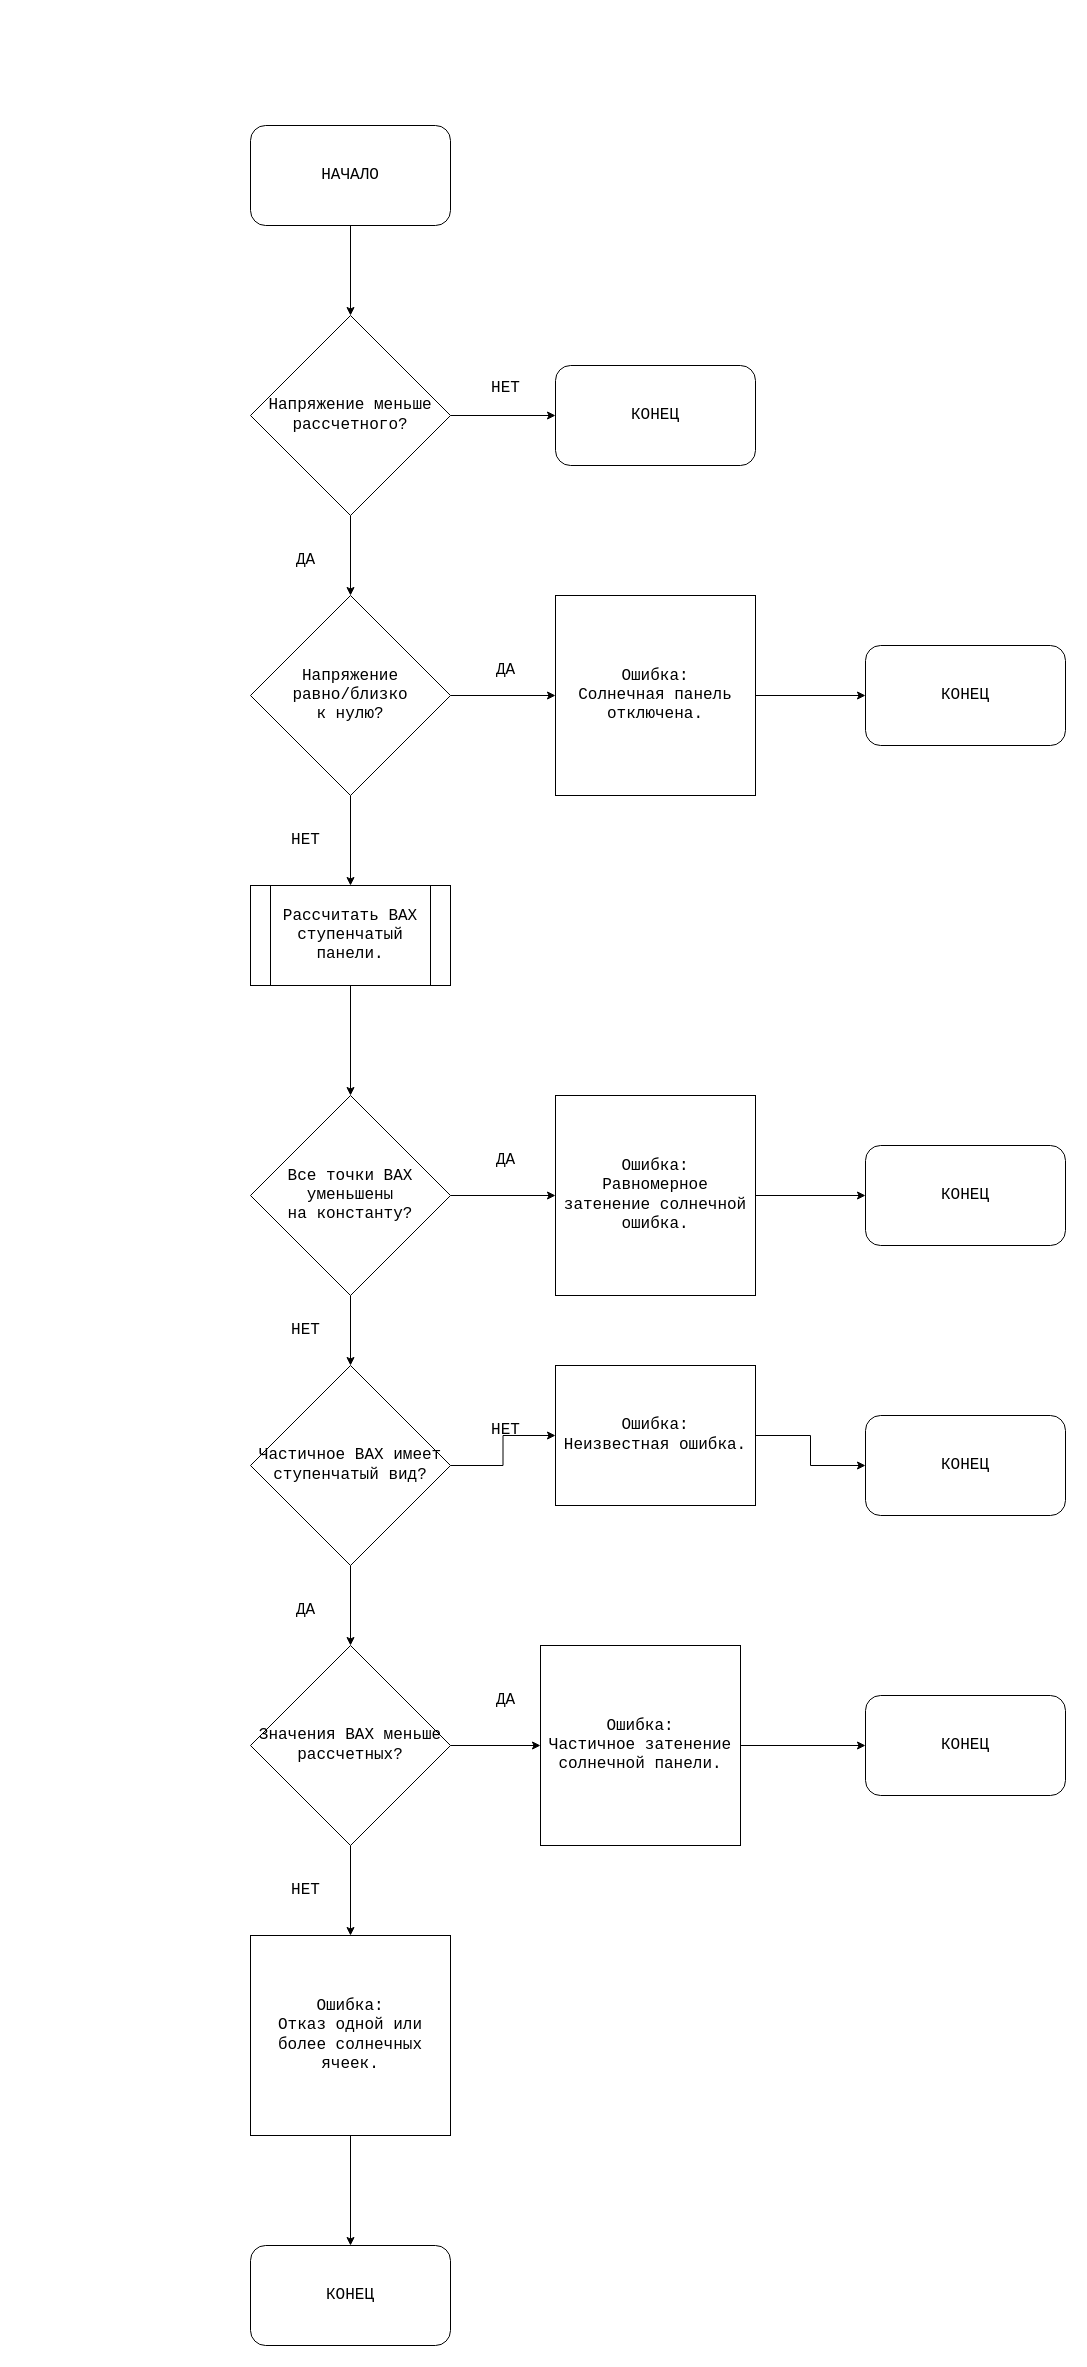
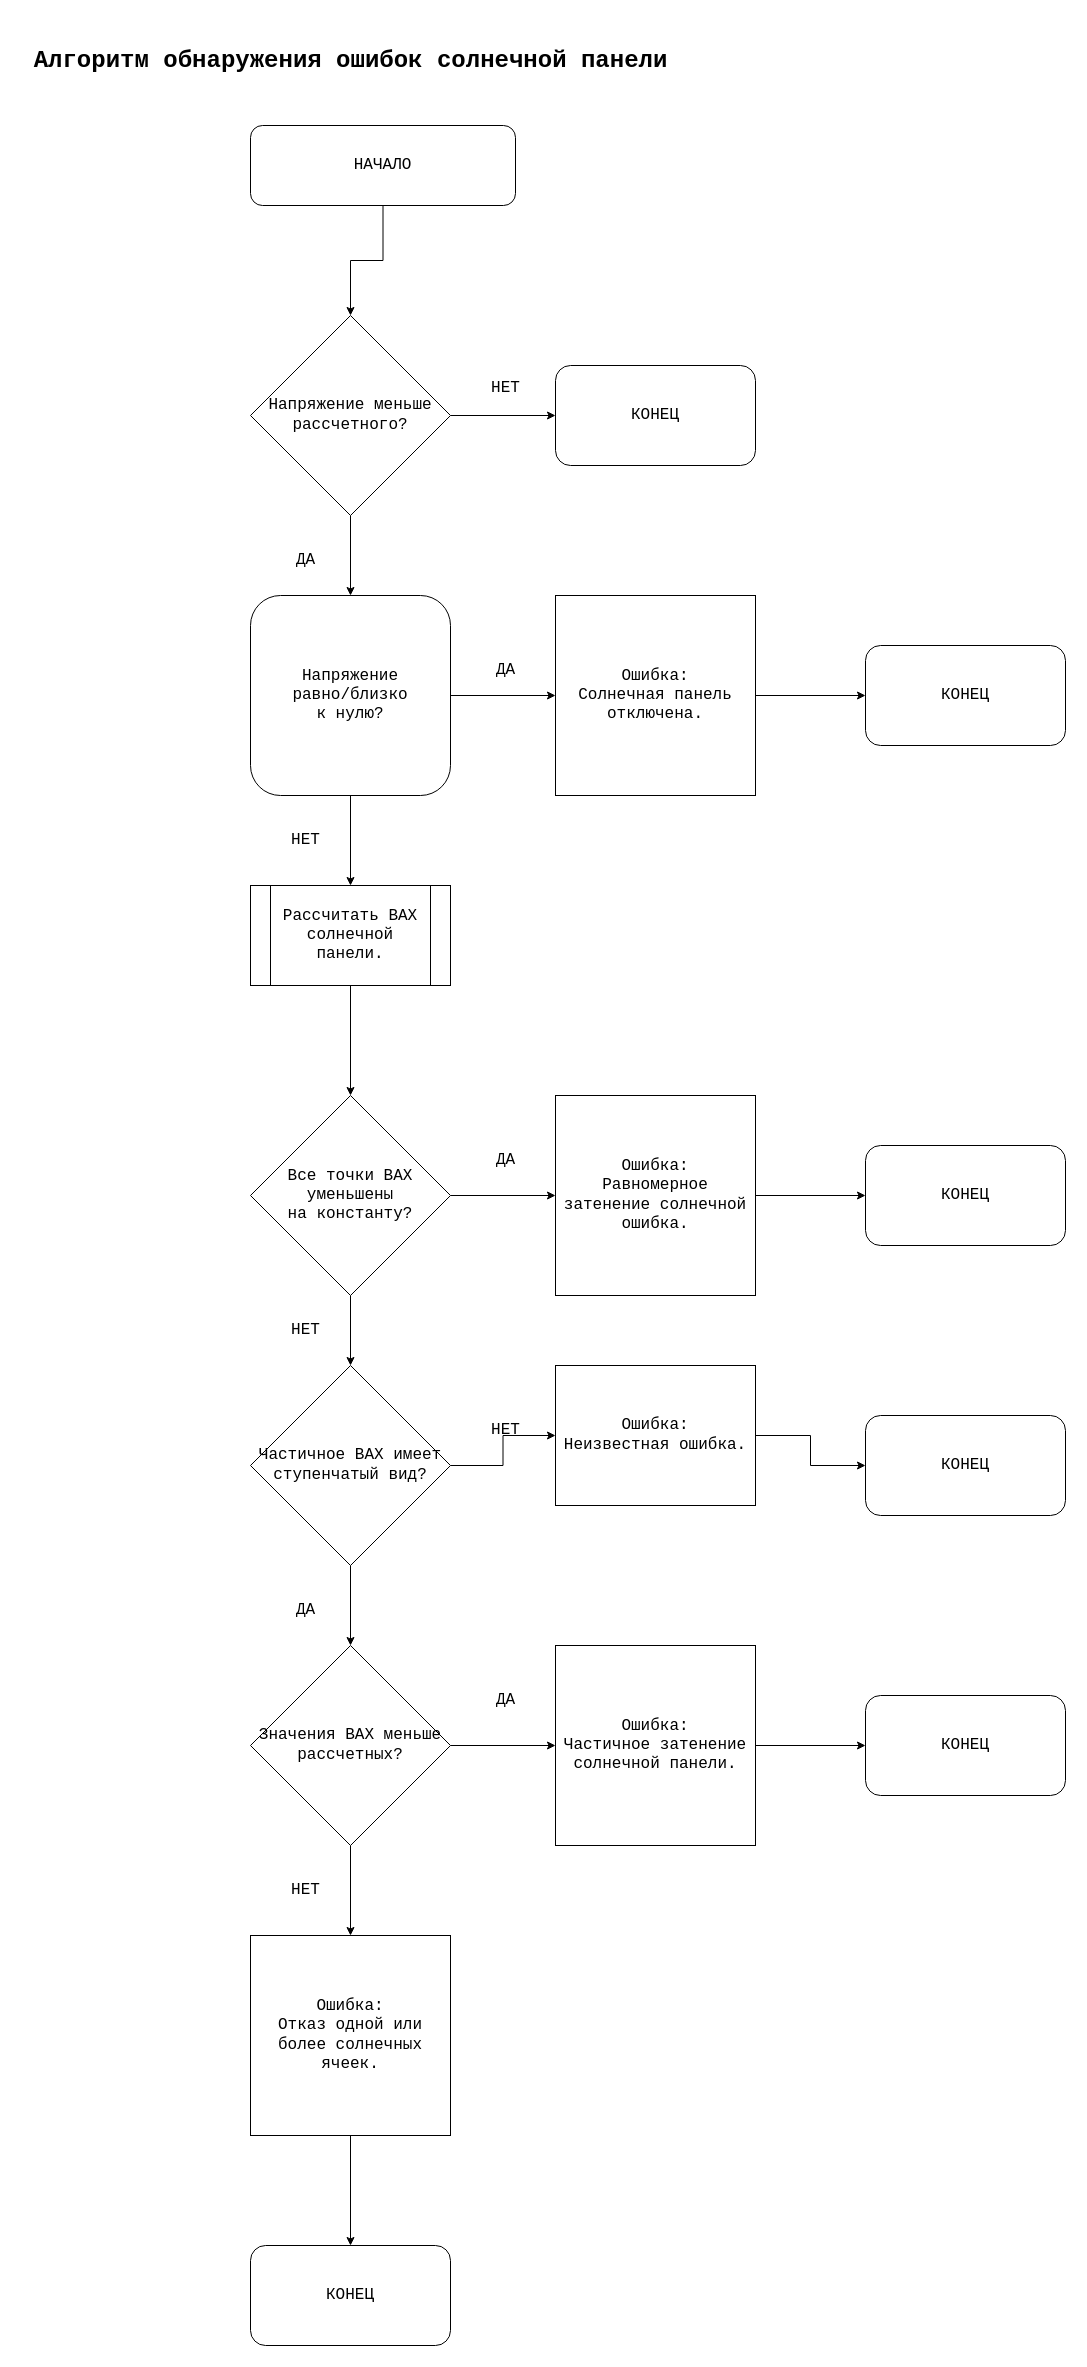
  <mxCell id="0" />
  <mxCell id="1" parent="0" />
+ <mxCell id="2" value="&lt;h1&gt;&lt;font face=&quot;Courier New&quot;&gt;Алгоритм обнаружения ошибок солнечной панели&lt;/font&gt;&lt;/h1&gt;" style="text;html=1;align=center;verticalAlign=middle;resizable=0;points=[];autosize=1;strokeColor=none;fillColor=none;" parent="1" vertex="1"><mxGeometry x="20" y="20" width="660" height="80" as="geometry" /></mxCell>
  <mxCell id="3" value="" style="edgeStyle=orthogonalEdgeStyle;rounded=0;orthogonalLoop=1;jettySize=auto;html=1;fontSize=16;fontFamily=Courier New;" parent="1" source="4" target="7" edge="1"><mxGeometry relative="1" as="geometry" /></mxCell>
- <mxCell id="4" value="&lt;font&gt;НАЧАЛО&lt;/font&gt;" style="rounded=1;whiteSpace=wrap;html=1;fontSize=16;fontFamily=Courier New;" parent="1" vertex="1"><mxGeometry x="250" y="125" width="200" height="100" as="geometry" /></mxCell>
+ <mxCell id="4" value="&lt;font&gt;НАЧАЛО&lt;/font&gt;" style="rounded=1;whiteSpace=wrap;html=1;fontSize=16;fontFamily=Courier New;" parent="1" vertex="1"><mxGeometry x="250" y="125" width="265" height="80" as="geometry" /></mxCell>
  <mxCell id="5" value="" style="edgeStyle=orthogonalEdgeStyle;rounded=0;orthogonalLoop=1;jettySize=auto;html=1;fontSize=16;fontFamily=Courier New;" parent="1" source="7" target="12" edge="1"><mxGeometry relative="1" as="geometry" /></mxCell>
  <mxCell id="6" style="edgeStyle=orthogonalEdgeStyle;rounded=0;orthogonalLoop=1;jettySize=auto;html=1;entryX=0;entryY=0.5;entryDx=0;entryDy=0;fontSize=16;fontFamily=Courier New;" parent="1" source="7" target="25" edge="1"><mxGeometry relative="1" as="geometry" /></mxCell>
  <mxCell id="7" value="&lt;span&gt;Напряжение меньше рассчетного?&lt;/span&gt;" style="rhombus;whiteSpace=wrap;html=1;fontSize=16;fontFamily=Courier New;" parent="1" vertex="1"><mxGeometry x="250" y="315" width="200" height="200" as="geometry" /></mxCell>
  <mxCell id="8" value="" style="edgeStyle=orthogonalEdgeStyle;rounded=0;orthogonalLoop=1;jettySize=auto;html=1;fontSize=16;fontFamily=Courier New;" parent="1" source="9" target="24" edge="1"><mxGeometry relative="1" as="geometry" /></mxCell>
  <mxCell id="9" value="&lt;div&gt;&lt;font&gt;Ошибка:&lt;/font&gt;&lt;/div&gt;&lt;div&gt;&lt;font&gt;Отказ одной или более солнечных ячеек.&lt;/font&gt;&lt;/div&gt;" style="whiteSpace=wrap;html=1;aspect=fixed;fontSize=16;fontFamily=Courier New;" parent="1" vertex="1"><mxGeometry x="250" y="1935" width="200" height="200" as="geometry" /></mxCell>
  <mxCell id="10" value="" style="edgeStyle=orthogonalEdgeStyle;rounded=0;orthogonalLoop=1;jettySize=auto;html=1;fontSize=16;fontFamily=Courier New;" parent="1" source="12" target="14" edge="1"><mxGeometry relative="1" as="geometry" /></mxCell>
  <mxCell id="11" value="" style="edgeStyle=orthogonalEdgeStyle;rounded=0;orthogonalLoop=1;jettySize=auto;html=1;fontSize=16;fontFamily=Courier New;" parent="1" source="12" target="29" edge="1"><mxGeometry relative="1" as="geometry" /></mxCell>
- <mxCell id="12" value="&lt;div&gt;&lt;font&gt;Напряжение&lt;br&gt;&lt;/font&gt;&lt;span style=&quot;background-color: transparent; color: light-dark(rgb(0, 0, 0), rgb(255, 255, 255));&quot;&gt;равно/близко&lt;/span&gt;&lt;/div&gt;&lt;div&gt;&lt;font&gt;к нулю?&lt;/font&gt;&lt;/div&gt;" style="rhombus;whiteSpace=wrap;html=1;fontSize=16;fontFamily=Courier New;" parent="1" vertex="1"><mxGeometry x="250" y="595" width="200" height="200" as="geometry" /></mxCell>
+ <mxCell id="12" value="&lt;div&gt;&lt;font&gt;Напряжение&lt;br&gt;&lt;/font&gt;&lt;span style=&quot;background-color: transparent; color: light-dark(rgb(0, 0, 0), rgb(255, 255, 255));&quot;&gt;равно/близко&lt;/span&gt;&lt;/div&gt;&lt;div&gt;&lt;font&gt;к нулю?&lt;/font&gt;&lt;/div&gt;" style="whiteSpace=wrap;html=1;fontSize=16;fontFamily=Courier New;rounded=1;" parent="1" vertex="1"><mxGeometry x="250" y="595" width="200" height="200" as="geometry" /></mxCell>
  <mxCell id="13" value="" style="edgeStyle=orthogonalEdgeStyle;rounded=0;orthogonalLoop=1;jettySize=auto;html=1;fontSize=16;fontFamily=Courier New;" parent="1" source="14" target="17" edge="1"><mxGeometry relative="1" as="geometry" /></mxCell>
- <mxCell id="14" value="&lt;div&gt;&lt;span&gt;Рассчитать ВАХ ступенчатый панели.&lt;/span&gt;&lt;/div&gt;" style="shape=process;whiteSpace=wrap;html=1;backgroundOutline=1;fontSize=16;fontFamily=Courier New;" parent="1" vertex="1"><mxGeometry x="250" y="885" width="200" height="100" as="geometry" /></mxCell>
+ <mxCell id="14" value="&lt;div&gt;&lt;span&gt;Рассчитать ВАХ солнечной панели.&lt;/span&gt;&lt;/div&gt;" style="shape=process;whiteSpace=wrap;html=1;backgroundOutline=1;fontSize=16;fontFamily=Courier New;" parent="1" vertex="1"><mxGeometry x="250" y="885" width="200" height="100" as="geometry" /></mxCell>
  <mxCell id="15" value="" style="edgeStyle=orthogonalEdgeStyle;rounded=0;orthogonalLoop=1;jettySize=auto;html=1;fontSize=16;fontFamily=Courier New;" parent="1" source="17" target="20" edge="1"><mxGeometry relative="1" as="geometry" /></mxCell>
  <mxCell id="16" value="" style="edgeStyle=orthogonalEdgeStyle;rounded=0;orthogonalLoop=1;jettySize=auto;html=1;fontSize=16;fontFamily=Courier New;" parent="1" source="17" target="33" edge="1"><mxGeometry relative="1" as="geometry" /></mxCell>
  <mxCell id="17" value="&lt;div&gt;&lt;font&gt;Все точки ВАХ уменьшены &lt;br&gt;на константу&lt;span style=&quot;background-color: transparent; color: light-dark(rgb(0, 0, 0), rgb(255, 255, 255));&quot;&gt;?&lt;/span&gt;&lt;br&gt;&lt;/font&gt;&lt;/div&gt;" style="rhombus;whiteSpace=wrap;html=1;fontSize=16;fontFamily=Courier New;" parent="1" vertex="1"><mxGeometry x="250" y="1095" width="200" height="200" as="geometry" /></mxCell>
  <mxCell id="18" value="" style="edgeStyle=orthogonalEdgeStyle;rounded=0;orthogonalLoop=1;jettySize=auto;html=1;fontSize=16;fontFamily=Courier New;" parent="1" source="20" target="23" edge="1"><mxGeometry relative="1" as="geometry" /></mxCell>
  <mxCell id="19" value="" style="edgeStyle=orthogonalEdgeStyle;rounded=0;orthogonalLoop=1;jettySize=auto;html=1;fontSize=16;fontFamily=Courier New;" parent="1" source="20" target="36" edge="1"><mxGeometry relative="1" as="geometry" /></mxCell>
  <mxCell id="20" value="&lt;span&gt;Частичное ВАХ имеет ступенчатый вид?&lt;/span&gt;" style="rhombus;whiteSpace=wrap;html=1;fontSize=16;fontFamily=Courier New;" parent="1" vertex="1"><mxGeometry x="250" y="1365" width="200" height="200" as="geometry" /></mxCell>
  <mxCell id="21" value="" style="edgeStyle=orthogonalEdgeStyle;rounded=0;orthogonalLoop=1;jettySize=auto;html=1;fontSize=16;fontFamily=Courier New;" parent="1" source="23" target="9" edge="1"><mxGeometry relative="1" as="geometry" /></mxCell>
  <mxCell id="22" value="" style="edgeStyle=orthogonalEdgeStyle;rounded=0;orthogonalLoop=1;jettySize=auto;html=1;fontSize=16;fontFamily=Courier New;" parent="1" source="23" target="39" edge="1"><mxGeometry relative="1" as="geometry" /></mxCell>
  <mxCell id="23" value="&lt;div&gt;&lt;span style=&quot;background-color: transparent; color: light-dark(rgb(0, 0, 0), rgb(255, 255, 255));&quot;&gt;Значения ВАХ меньше рассчетных?&lt;/span&gt;&lt;/div&gt;" style="rhombus;whiteSpace=wrap;html=1;fontSize=16;fontFamily=Courier New;" parent="1" vertex="1"><mxGeometry x="250" y="1645" width="200" height="200" as="geometry" /></mxCell>
  <mxCell id="24" value="КОНЕЦ" style="rounded=1;whiteSpace=wrap;html=1;fontSize=16;fontFamily=Courier New;" parent="1" vertex="1"><mxGeometry x="250" y="2245" width="200" height="100" as="geometry" /></mxCell>
  <mxCell id="25" value="&lt;font&gt;КОНЕЦ&lt;/font&gt;" style="rounded=1;whiteSpace=wrap;html=1;fontSize=16;fontFamily=Courier New;" parent="1" vertex="1"><mxGeometry x="555" y="365" width="200" height="100" as="geometry" /></mxCell>
  <mxCell id="26" value="&lt;font&gt;НЕТ&lt;/font&gt;" style="text;html=1;align=center;verticalAlign=middle;resizable=0;points=[];autosize=1;strokeColor=none;fillColor=none;fontSize=16;fontFamily=Courier New;" parent="1" vertex="1"><mxGeometry x="480" y="373" width="50" height="30" as="geometry" /></mxCell>
  <mxCell id="27" value="&lt;font&gt;ДА&lt;/font&gt;" style="text;html=1;align=center;verticalAlign=middle;resizable=0;points=[];autosize=1;strokeColor=none;fillColor=none;fontSize=16;fontFamily=Courier New;" parent="1" vertex="1"><mxGeometry x="285" y="545" width="40" height="30" as="geometry" /></mxCell>
  <mxCell id="28" value="" style="edgeStyle=orthogonalEdgeStyle;rounded=0;orthogonalLoop=1;jettySize=auto;html=1;fontSize=16;fontFamily=Courier New;" parent="1" source="29" target="41" edge="1"><mxGeometry relative="1" as="geometry" /></mxCell>
  <mxCell id="29" value="&lt;div&gt;&lt;font&gt;Ошибка:&lt;/font&gt;&lt;/div&gt;&lt;div&gt;&lt;span&gt;Солнечная панель отключена.&lt;/span&gt;&lt;/div&gt;" style="whiteSpace=wrap;html=1;aspect=fixed;fontSize=16;fontFamily=Courier New;" parent="1" vertex="1"><mxGeometry x="555" y="595" width="200" height="200" as="geometry" /></mxCell>
  <mxCell id="30" value="&lt;font&gt;ДА&lt;/font&gt;" style="text;html=1;align=center;verticalAlign=middle;resizable=0;points=[];autosize=1;strokeColor=none;fillColor=none;fontSize=16;fontFamily=Courier New;" parent="1" vertex="1"><mxGeometry x="485" y="655" width="40" height="30" as="geometry" /></mxCell>
  <mxCell id="31" value="&lt;font&gt;НЕТ&lt;/font&gt;" style="text;html=1;align=center;verticalAlign=middle;resizable=0;points=[];autosize=1;strokeColor=none;fillColor=none;fontSize=16;fontFamily=Courier New;" parent="1" vertex="1"><mxGeometry x="280" y="825" width="50" height="30" as="geometry" /></mxCell>
  <mxCell id="32" value="" style="edgeStyle=orthogonalEdgeStyle;rounded=0;orthogonalLoop=1;jettySize=auto;html=1;fontSize=16;fontFamily=Courier New;" parent="1" source="33" target="34" edge="1"><mxGeometry relative="1" as="geometry" /></mxCell>
  <mxCell id="33" value="&lt;div&gt;&lt;font&gt;Ошибка:&lt;/font&gt;&lt;/div&gt;&lt;div&gt;&lt;span&gt;Равномерное затенение солнечной ошибка.&lt;/span&gt;&lt;/div&gt;" style="whiteSpace=wrap;html=1;aspect=fixed;fontSize=16;fontFamily=Courier New;" parent="1" vertex="1"><mxGeometry x="555" y="1095" width="200" height="200" as="geometry" /></mxCell>
  <mxCell id="34" value="&lt;font&gt;КОНЕЦ&lt;/font&gt;" style="rounded=1;whiteSpace=wrap;html=1;fontSize=16;fontFamily=Courier New;" parent="1" vertex="1"><mxGeometry x="865" y="1145" width="200" height="100" as="geometry" /></mxCell>
  <mxCell id="35" value="" style="edgeStyle=orthogonalEdgeStyle;rounded=0;orthogonalLoop=1;jettySize=auto;html=1;fontSize=16;fontFamily=Courier New;" parent="1" source="36" target="37" edge="1"><mxGeometry relative="1" as="geometry" /></mxCell>
  <mxCell id="36" value="&lt;div&gt;&lt;font&gt;Ошибка:&lt;/font&gt;&lt;/div&gt;&lt;div&gt;&lt;span&gt;Неизвестная ошибка.&lt;/span&gt;&lt;br&gt;&lt;/div&gt;" style="whiteSpace=wrap;html=1;aspect=fixed;fontSize=16;fontFamily=Courier New;" parent="1" vertex="1"><mxGeometry x="555" y="1365" width="200" height="140" as="geometry" /></mxCell>
  <mxCell id="37" value="&lt;font&gt;КОНЕЦ&lt;/font&gt;" style="rounded=1;whiteSpace=wrap;html=1;fontSize=16;fontFamily=Courier New;" parent="1" vertex="1"><mxGeometry x="865" y="1415" width="200" height="100" as="geometry" /></mxCell>
  <mxCell id="38" value="" style="edgeStyle=orthogonalEdgeStyle;rounded=0;orthogonalLoop=1;jettySize=auto;html=1;fontSize=16;fontFamily=Courier New;" parent="1" source="39" target="40" edge="1"><mxGeometry relative="1" as="geometry" /></mxCell>
- <mxCell id="39" value="&lt;div&gt;&lt;font&gt;Ошибка:&lt;/font&gt;&lt;/div&gt;&lt;div&gt;&lt;span&gt;Частичное затенение солнечной панели.&lt;/span&gt;&lt;br&gt;&lt;/div&gt;" style="whiteSpace=wrap;html=1;aspect=fixed;fontSize=16;fontFamily=Courier New;" parent="1" vertex="1"><mxGeometry x="540" y="1645" width="200" height="200" as="geometry" /></mxCell>
+ <mxCell id="39" value="&lt;div&gt;&lt;font&gt;Ошибка:&lt;/font&gt;&lt;/div&gt;&lt;div&gt;&lt;span&gt;Частичное затенение солнечной панели.&lt;/span&gt;&lt;br&gt;&lt;/div&gt;" style="whiteSpace=wrap;html=1;aspect=fixed;fontSize=16;fontFamily=Courier New;" parent="1" vertex="1"><mxGeometry x="555" y="1645" width="200" height="200" as="geometry" /></mxCell>
  <mxCell id="40" value="&lt;font&gt;КОНЕЦ&lt;/font&gt;" style="rounded=1;whiteSpace=wrap;html=1;fontSize=16;fontFamily=Courier New;" parent="1" vertex="1"><mxGeometry x="865" y="1695" width="200" height="100" as="geometry" /></mxCell>
  <mxCell id="41" value="&lt;font&gt;КОНЕЦ&lt;/font&gt;" style="rounded=1;whiteSpace=wrap;html=1;fontSize=16;fontFamily=Courier New;" parent="1" vertex="1"><mxGeometry x="865" y="645" width="200" height="100" as="geometry" /></mxCell>
  <mxCell id="42" value="&lt;font&gt;ДА&lt;/font&gt;" style="text;html=1;align=center;verticalAlign=middle;resizable=0;points=[];autosize=1;strokeColor=none;fillColor=none;fontSize=16;fontFamily=Courier New;" parent="1" vertex="1"><mxGeometry x="485" y="1145" width="40" height="30" as="geometry" /></mxCell>
  <mxCell id="43" value="&lt;font&gt;НЕТ&lt;/font&gt;" style="text;html=1;align=center;verticalAlign=middle;resizable=0;points=[];autosize=1;strokeColor=none;fillColor=none;fontSize=16;fontFamily=Courier New;" parent="1" vertex="1"><mxGeometry x="280" y="1315" width="50" height="30" as="geometry" /></mxCell>
  <mxCell id="44" value="&lt;font&gt;НЕТ&lt;/font&gt;" style="text;html=1;align=center;verticalAlign=middle;resizable=0;points=[];autosize=1;strokeColor=none;fillColor=none;fontSize=16;fontFamily=Courier New;" parent="1" vertex="1"><mxGeometry x="480" y="1415" width="50" height="30" as="geometry" /></mxCell>
  <mxCell id="45" value="&lt;font&gt;НЕТ&lt;/font&gt;" style="text;html=1;align=center;verticalAlign=middle;resizable=0;points=[];autosize=1;strokeColor=none;fillColor=none;fontSize=16;fontFamily=Courier New;" parent="1" vertex="1"><mxGeometry x="280" y="1875" width="50" height="30" as="geometry" /></mxCell>
  <mxCell id="46" value="&lt;font&gt;ДА&lt;/font&gt;" style="text;html=1;align=center;verticalAlign=middle;resizable=0;points=[];autosize=1;strokeColor=none;fillColor=none;fontSize=16;fontFamily=Courier New;" vertex="1" parent="1"><mxGeometry x="485" y="1685" width="40" height="30" as="geometry" /></mxCell>
  <mxCell id="47" value="&lt;font&gt;ДА&lt;/font&gt;" style="text;html=1;align=center;verticalAlign=middle;resizable=0;points=[];autosize=1;strokeColor=none;fillColor=none;fontSize=16;fontFamily=Courier New;" vertex="1" parent="1"><mxGeometry x="285" y="1595" width="40" height="30" as="geometry" /></mxCell>
